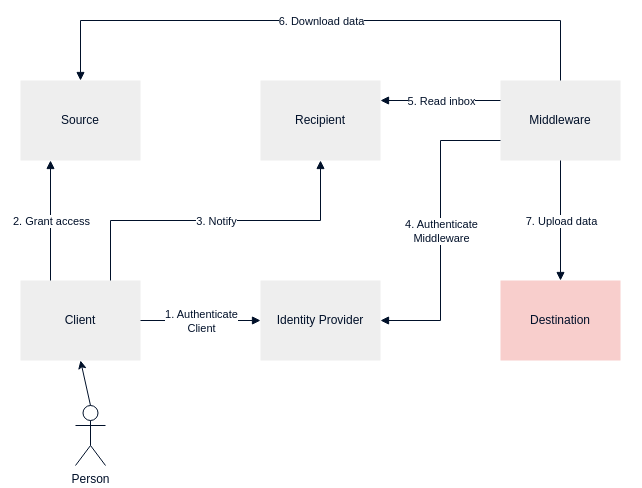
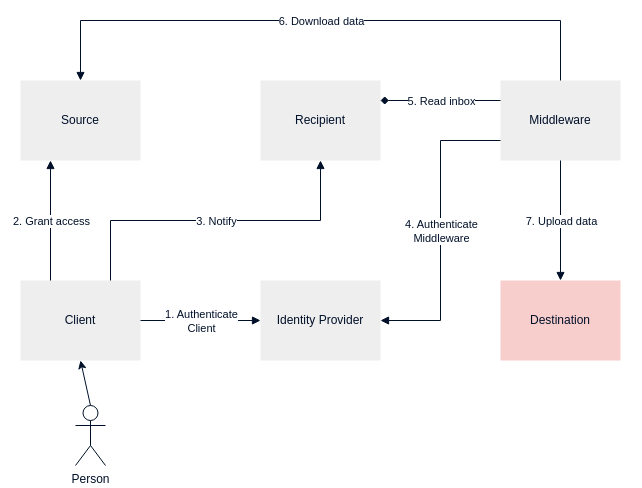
  <mxCell id="0" />
  <mxCell id="1" parent="0" />
  <mxCell id="2" value="Source" style="rounded=0;whiteSpace=wrap;html=1;fillColor=#EEEEEE;strokeColor=none;fontColor=#001029;" parent="1" vertex="1"><mxGeometry x="20" y="80" width="120" height="80" as="geometry" /></mxCell>
  <mxCell id="3" value="Middleware" style="rounded=0;whiteSpace=wrap;html=1;fillColor=#EEEEEE;strokeColor=none;fontColor=#001029;" parent="1" vertex="1"><mxGeometry x="500" y="80" width="120" height="80" as="geometry" /></mxCell>
  <mxCell id="4" value="Recipient" style="rounded=0;whiteSpace=wrap;html=1;fillColor=#EEEEEE;strokeColor=none;fontColor=#001029;" parent="1" vertex="1"><mxGeometry x="260" y="80" width="120" height="80" as="geometry" /></mxCell>
  <mxCell id="5" value="Destination" style="rounded=0;whiteSpace=wrap;html=1;fillColor=#f8cecc;strokeColor=none;fontColor=#001029;" parent="1" vertex="1"><mxGeometry x="500" y="280" width="120" height="80" as="geometry" /></mxCell>
  <mxCell id="6" value="Client" style="rounded=0;whiteSpace=wrap;html=1;fillColor=#EEEEEE;strokeColor=none;fontColor=#001029;" parent="1" vertex="1"><mxGeometry x="20" y="280" width="120" height="80" as="geometry" /></mxCell>
  <mxCell id="7" value="Person" style="shape=umlActor;verticalLabelPosition=bottom;verticalAlign=top;html=1;outlineConnect=0;fontColor=#001029;strokeColor=#001029;" parent="1" vertex="1"><mxGeometry x="75" y="405" width="30" height="60" as="geometry" /></mxCell>
  <mxCell id="8" value="" style="endArrow=classic;html=1;exitX=0.5;exitY=0;exitDx=0;exitDy=0;exitPerimeter=0;entryX=0.5;entryY=1;entryDx=0;entryDy=0;labelBackgroundColor=#001029;fontColor=#FFFFFF;strokeColor=#001029;" parent="1" source="7" target="6" edge="1"><mxGeometry width="50" height="50" relative="1" as="geometry"><mxPoint x="140" y="260" as="sourcePoint" /><mxPoint x="190" y="210" as="targetPoint" /></mxGeometry></mxCell>
  <mxCell id="9" value="" style="endArrow=block;html=1;endFill=1;rounded=0;entryX=0;entryY=0.5;entryDx=0;entryDy=0;exitX=1;exitY=0.5;exitDx=0;exitDy=0;labelBackgroundColor=#FFFFFF;fontColor=#001029;strokeColor=#001029;" parent="1" source="6" target="11" edge="1"><mxGeometry relative="1" as="geometry"><mxPoint x="180" y="400" as="sourcePoint" /><mxPoint x="280" y="400" as="targetPoint" /><Array as="points" /></mxGeometry></mxCell>
  <mxCell id="10" value="1. Authenticate&lt;br&gt;Client" style="edgeLabel;resizable=0;html=1;align=center;verticalAlign=middle;labelBackgroundColor=#FFFFFF;fontColor=#001029;" parent="9" connectable="0" vertex="1"><mxGeometry relative="1" as="geometry" /></mxCell>
  <mxCell id="11" value="Identity Provider" style="rounded=0;whiteSpace=wrap;html=1;fillColor=#EEEEEE;strokeColor=none;fontColor=#001029;" parent="1" vertex="1"><mxGeometry x="260" y="280" width="120" height="80" as="geometry" /></mxCell>
  <mxCell id="12" value="" style="endArrow=block;html=1;exitX=0.25;exitY=0;exitDx=0;exitDy=0;endFill=1;rounded=0;entryX=0.25;entryY=1;entryDx=0;entryDy=0;labelBackgroundColor=#001029;fontColor=#FFFFFF;strokeColor=#001029;" parent="1" source="6" target="2" edge="1"><mxGeometry relative="1" as="geometry"><mxPoint x="280" y="360" as="sourcePoint" /><mxPoint x="120" y="200" as="targetPoint" /><Array as="points"><mxPoint x="50" y="220" /></Array></mxGeometry></mxCell>
  <mxCell id="13" value="2. Grant access" style="edgeLabel;resizable=0;html=1;align=center;verticalAlign=middle;labelBackgroundColor=#FFFFFF;fontColor=#001029;" parent="12" connectable="0" vertex="1"><mxGeometry relative="1" as="geometry" /></mxCell>
  <mxCell id="14" value="" style="endArrow=block;html=1;entryX=0.5;entryY=1;entryDx=0;entryDy=0;exitX=0.75;exitY=0;exitDx=0;exitDy=0;endFill=1;rounded=0;labelBackgroundColor=#FFFFFF;strokeColor=#001029;fontColor=#001029;" parent="1" source="6" target="4" edge="1"><mxGeometry relative="1" as="geometry"><mxPoint x="150" y="310" as="sourcePoint" /><mxPoint x="270" y="310" as="targetPoint" /><Array as="points"><mxPoint x="110" y="220" /><mxPoint x="320" y="220" /></Array></mxGeometry></mxCell>
  <mxCell id="15" value="3. Notify" style="edgeLabel;resizable=0;html=1;align=center;verticalAlign=middle;labelBackgroundColor=#FFFFFF;fontColor=#001029;" parent="14" connectable="0" vertex="1"><mxGeometry relative="1" as="geometry" /></mxCell>
  <mxCell id="16" value="" style="endArrow=block;html=1;entryX=0.5;entryY=0;entryDx=0;entryDy=0;exitX=0.5;exitY=0;exitDx=0;exitDy=0;endFill=1;rounded=0;labelBackgroundColor=#FFFFFF;strokeColor=#001029;fontColor=#001029;" parent="1" source="3" target="2" edge="1"><mxGeometry relative="1" as="geometry"><mxPoint x="360" y="290" as="sourcePoint" /><mxPoint x="360" y="170" as="targetPoint" /><Array as="points"><mxPoint x="560" y="20" /><mxPoint x="80" y="20" /></Array></mxGeometry></mxCell>
  <mxCell id="17" value="6. Download data" style="edgeLabel;resizable=0;html=1;align=center;verticalAlign=middle;labelBackgroundColor=#FFFFFF;fontColor=#001029;" parent="16" connectable="0" vertex="1"><mxGeometry relative="1" as="geometry" /></mxCell>
  <mxCell id="18" value="" style="endArrow=block;html=1;entryX=0.5;entryY=0;entryDx=0;entryDy=0;exitX=0.5;exitY=1;exitDx=0;exitDy=0;endFill=1;rounded=0;labelBackgroundColor=#FFFFFF;strokeColor=#001029;fontColor=#001029;" parent="1" source="3" target="5" edge="1"><mxGeometry relative="1" as="geometry"><mxPoint x="370" y="300" as="sourcePoint" /><mxPoint x="370" y="180" as="targetPoint" /><Array as="points" /></mxGeometry></mxCell>
  <mxCell id="19" value="7. Upload data" style="edgeLabel;resizable=0;html=1;align=center;verticalAlign=middle;labelBackgroundColor=#FFFFFF;fontColor=#001029;" parent="18" connectable="0" vertex="1"><mxGeometry relative="1" as="geometry" /></mxCell>
- <mxCell id="20" value="" style="endArrow=block;html=1;entryX=1;entryY=0.25;entryDx=0;entryDy=0;exitX=0;exitY=0.25;exitDx=0;exitDy=0;endFill=1;rounded=0;labelBackgroundColor=#FFFFFF;fontColor=#001029;strokeColor=#001029;" parent="1" source="3" target="4" edge="1"><mxGeometry relative="1" as="geometry"><mxPoint x="380" y="310" as="sourcePoint" /><mxPoint x="380" y="190" as="targetPoint" /><Array as="points" /></mxGeometry></mxCell>
+ <mxCell id="20" value="" style="endArrow=diamond;html=1;entryX=1;entryY=0.25;entryDx=0;entryDy=0;exitX=0;exitY=0.25;exitDx=0;exitDy=0;endFill=1;rounded=0;labelBackgroundColor=#FFFFFF;fontColor=#001029;strokeColor=#001029;" parent="1" source="3" target="4" edge="1"><mxGeometry relative="1" as="geometry"><mxPoint x="380" y="310" as="sourcePoint" /><mxPoint x="380" y="190" as="targetPoint" /><Array as="points" /></mxGeometry></mxCell>
  <mxCell id="21" value="5. Read inbox" style="edgeLabel;resizable=0;html=1;align=center;verticalAlign=middle;labelBackgroundColor=#FFFFFF;fontColor=#001029;" parent="20" connectable="0" vertex="1"><mxGeometry relative="1" as="geometry" /></mxCell>
  <mxCell id="22" value="" style="endArrow=block;html=1;entryX=1;entryY=0.5;entryDx=0;entryDy=0;exitX=0;exitY=0.75;exitDx=0;exitDy=0;endFill=1;rounded=0;labelBackgroundColor=#FFFFFF;strokeColor=#001029;fontColor=#001029;" parent="1" source="3" target="11" edge="1"><mxGeometry relative="1" as="geometry"><mxPoint x="510" y="130" as="sourcePoint" /><mxPoint x="390" y="130" as="targetPoint" /><Array as="points"><mxPoint x="440" y="140" /><mxPoint x="440" y="320" /></Array></mxGeometry></mxCell>
  <mxCell id="23" value="4. Authenticate&lt;br&gt;Middleware" style="edgeLabel;resizable=0;html=1;align=center;verticalAlign=middle;labelBackgroundColor=#FFFFFF;fontColor=#001029;" parent="22" connectable="0" vertex="1"><mxGeometry relative="1" as="geometry" /></mxCell>
